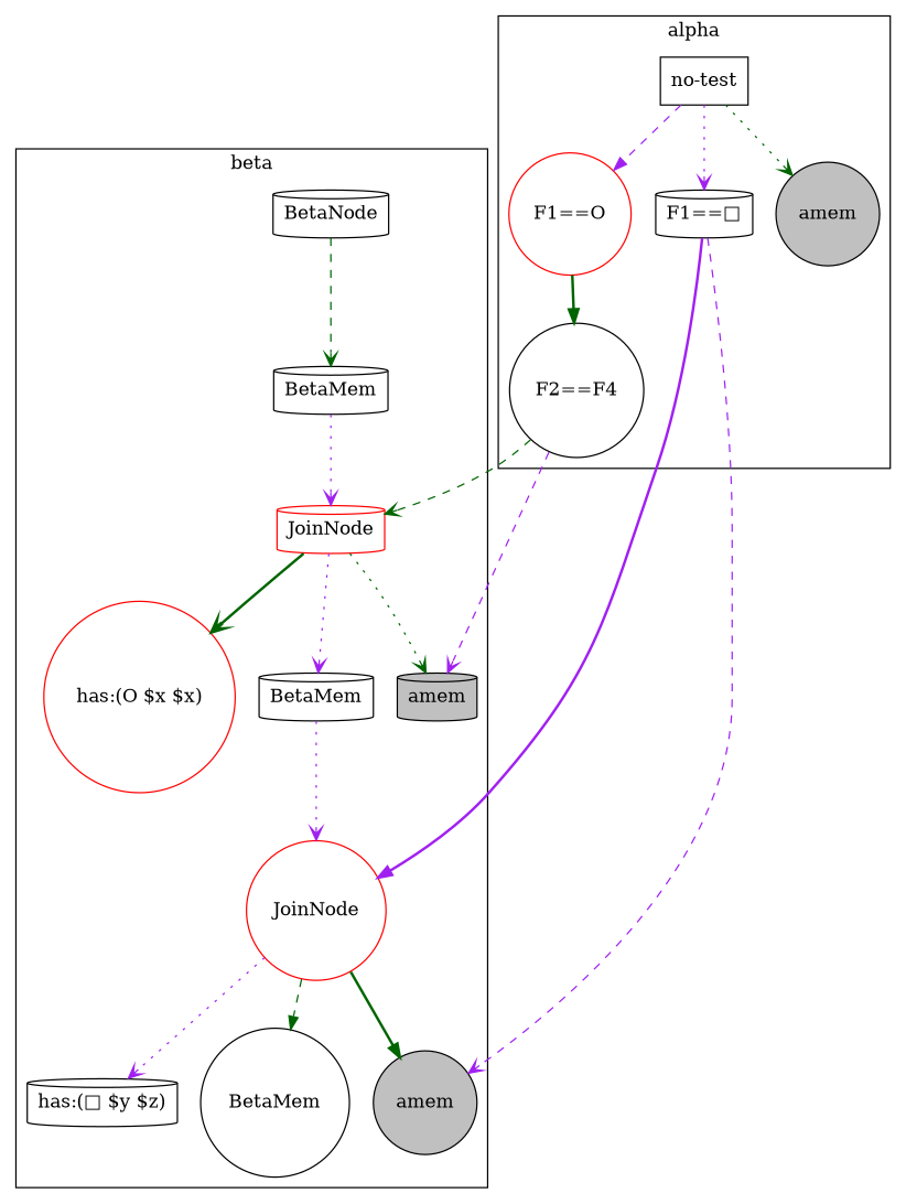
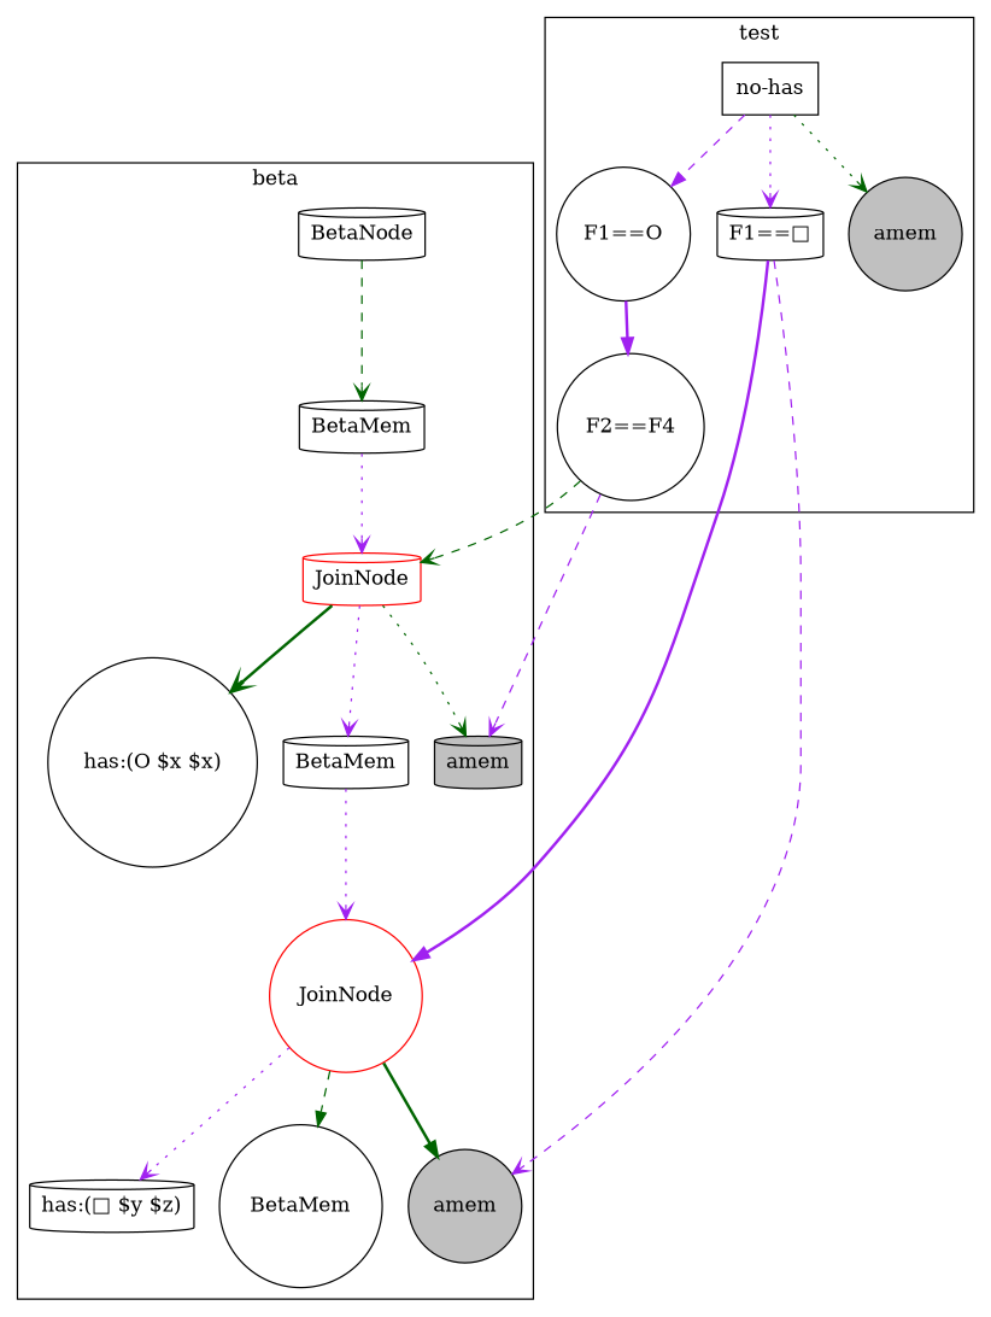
  digraph {
    node [shape=cylinder]
    edge [arrowhead=vee color=purple style=dotted]
    n1 [label=BetaNode]
    n2 [label=BetaMem]
    n3 [color=red label=JoinNode]
    n4 [fillcolor=gray label=amem style="rounded,filled"]
-   "has:(O $x $x)" [shape=circle color=red]
+   "has:(O $x $x)" [shape=circle]
    n6 [label=BetaMem]
    n7 [color=red label=JoinNode shape=circle]
    n8 [fillcolor=gray label=amem shape=circle style="rounded,filled"]
    "has:(□ $y $z)"
    n10 [label=BetaMem shape=circle]
-   "no-test" [shape=box]
-   "F1==O" [shape=circle color=red]
+   "no-test" [shape=box label="no-has"]
+   "F1==O" [shape=circle]
    "F1==□"
    n14 [fillcolor=gray label=amem shape=circle style="rounded,filled"]
    n15 [label="F2==F4" shape=circle]
    subgraph cluster_1 {
      label=beta
      n1
      n2
      n3
      n4
      "has:(O $x $x)"
      n6
      n7
      n8
      "has:(□ $y $z)"
      n10
    }
    subgraph cluster_2 {
-     label=alpha
+     label=test
      "no-test"
      "F1==O"
      "F1==□"
      n14
      n15
    }
    n1 -> n2 [color=darkgreen style=dashed]
    n2 -> n3
    n3 -> n4 [color=darkgreen]
    n3 -> "has:(O $x $x)" [color=darkgreen style=bold]
    n3 -> n6
    n6 -> n7
    n7 -> n8 [arrowhead=normal color=darkgreen style=bold]
    n7 -> "has:(□ $y $z)"
    n7 -> n10 [arrowhead=normal color=darkgreen style=dashed]
    "no-test" -> "F1==O" [arrowhead=normal style=dashed]
    "no-test" -> "F1==□"
    "no-test" -> n14 [color=darkgreen]
-   "F1==O" -> n15 [arrowhead=normal color=darkgreen style=bold]
+   "F1==O" -> n15 [arrowhead=normal style=bold]
    "F1==□" -> n7 [arrowhead=normal style=bold]
    "F1==□" -> n8 [style=dashed]
    n15 -> n3 [color=darkgreen style=dashed]
    n15 -> n4 [style=dashed]
  }
